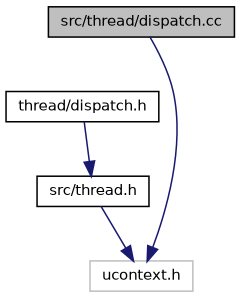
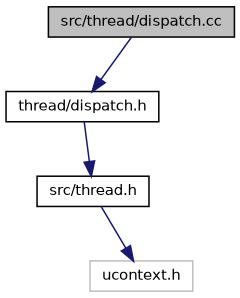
  digraph {
    node [color=black fontname=Helvetica fontsize=10 shape=record]
    edge [color=midnightblue fontname=Helvetica fontsize=10 labelfontname=Helvetica labelfontsize=10 style=solid]
    n1 [fillcolor=grey75 fontcolor=black height=0.2 label="src/thread/dispatch.cc" style=filled width=0.4]
    n2 [height=0.2 label="thread/dispatch.h" width=0.4]
    n3 [height=0.2 label="src/thread.h" width=0.4]
    n4 [color=grey75 height=0.2 label="ucontext.h" width=0.4]
-   n1 -> n4
+   n1 -> n2
    n2 -> n3
    n3 -> n4
  }
